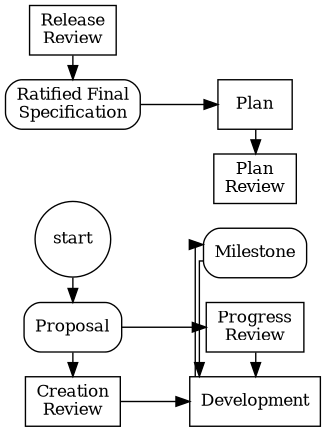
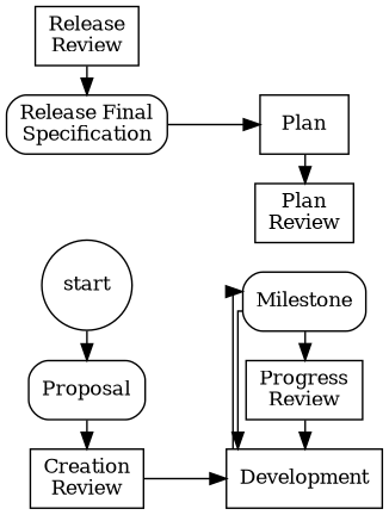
  digraph {
    rankdir=LR
    splines=ortho
    node [fillcolor=white fontsize=12 shape=box style=filled]
    start [shape=circle]
    n2 [label=Proposal style="filled,rounded"]
    n3 [label="Creation\nReview"]
    n4 [label=Plan]
    n5 [label="Plan\nReview"]
    n6 [label=Development]
    n7 [label=Milestone style="filled,rounded"]
    n8 [label="Progress\nReview"]
    n9 [label="Release\nReview"]
-   n10 [label="Ratified Final\nSpecification" style="filled,rounded"]
+   n10 [label="Release Final\nSpecification" style="filled,rounded"]
    subgraph sub_1 {
      rank=same
      start
      n2
      n3
    }
    subgraph sub_2 {
      rank=same
      n4
      n5
      n6
      n7
      n8
    }
    subgraph sub_3 {
      rank=same
      n9
      n10
    }
    start -> n2
    n2 -> n3
    n3 -> n6
    n4 -> n5
    n6 -> n7 [weight=1000]
    n7 -> n6 [weight=1000]
-   n2 -> n8
+   n7 -> n8
    n8 -> n6
    n9 -> n10
    n10 -> n4
  }
